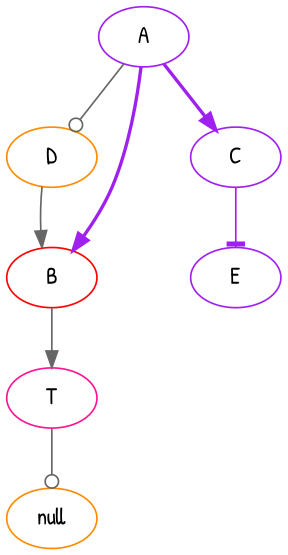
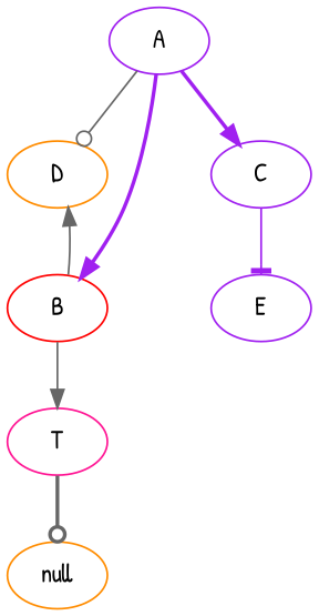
  strict digraph {
    fontname="Patrick Hand"
    node [color=purple fontname="Patrick Hand"]
    edge [arrowhead=normal color=gray40 fontname="Patrick Hand" style=solid]
    D [color=darkorange]
    A
    C
    B [color=red]
    E
    T [color=deeppink]
    null [color=darkorange]
    A -> D [arrowhead=odot]
    A -> C [color=purple style=bold]
    A -> B [color=purple style=bold]
    C -> E [arrowhead=tee color=purple]
-   D -> B
+   B -> D
    B -> T
-   T -> null [arrowhead=odot]
+   T -> null [arrowhead=odot style=bold]
  }
